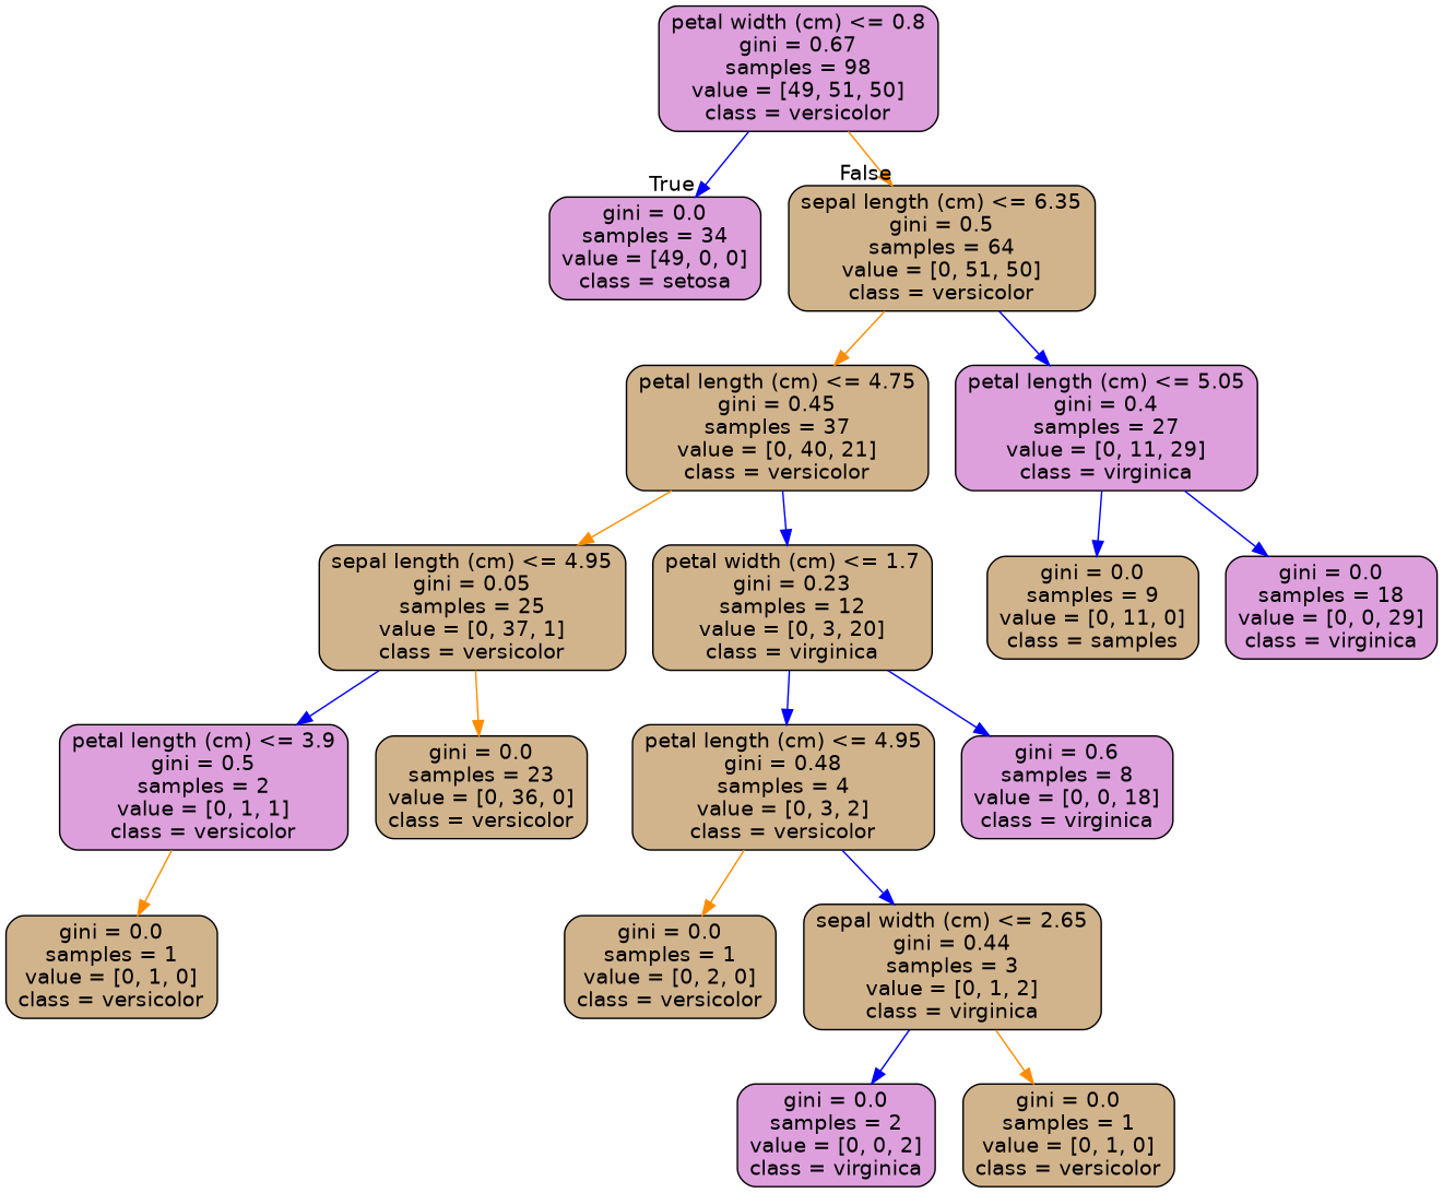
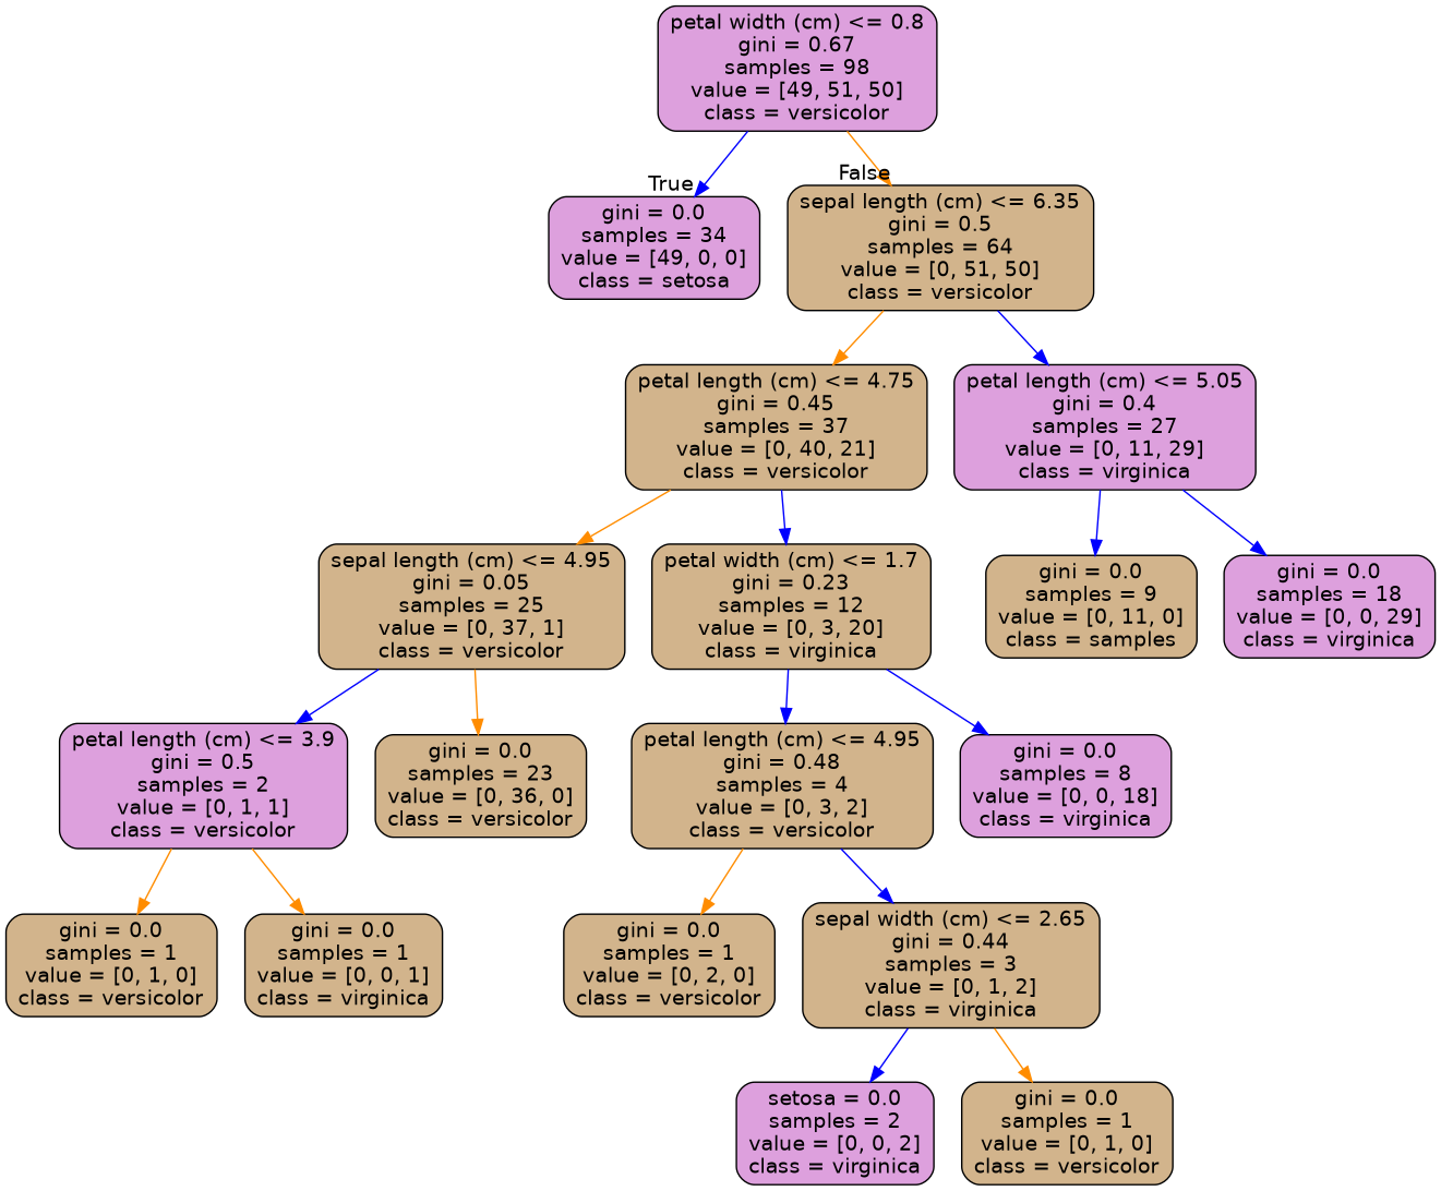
  digraph {
    node [color=black fillcolor=tan fontname=helvetica shape=box style="filled, rounded"]
    edge [color=blue fontname=helvetica]
    n1 [fillcolor=plum label="petal width (cm) <= 0.8\ngini = 0.67\nsamples = 98\nvalue = [49, 51, 50]\nclass = versicolor"]
    n2 [fillcolor=plum label="gini = 0.0\nsamples = 34\nvalue = [49, 0, 0]\nclass = setosa"]
    n3 [label="sepal length (cm) <= 6.35\ngini = 0.5\nsamples = 64\nvalue = [0, 51, 50]\nclass = versicolor"]
    n4 [label="petal length (cm) <= 4.75\ngini = 0.45\nsamples = 37\nvalue = [0, 40, 21]\nclass = versicolor"]
    n5 [fillcolor=plum label="petal length (cm) <= 5.05\ngini = 0.4\nsamples = 27\nvalue = [0, 11, 29]\nclass = virginica"]
    n6 [label="sepal length (cm) <= 4.95\ngini = 0.05\nsamples = 25\nvalue = [0, 37, 1]\nclass = versicolor"]
    n7 [label="petal width (cm) <= 1.7\ngini = 0.23\nsamples = 12\nvalue = [0, 3, 20]\nclass = virginica"]
    n8 [label="gini = 0.0\nsamples = 9\nvalue = [0, 11, 0]\nclass = samples"]
    n9 [fillcolor=plum label="gini = 0.0\nsamples = 18\nvalue = [0, 0, 29]\nclass = virginica"]
    n10 [fillcolor=plum label="petal length (cm) <= 3.9\ngini = 0.5\nsamples = 2\nvalue = [0, 1, 1]\nclass = versicolor"]
    n11 [label="gini = 0.0\nsamples = 23\nvalue = [0, 36, 0]\nclass = versicolor"]
    n12 [label="petal length (cm) <= 4.95\ngini = 0.48\nsamples = 4\nvalue = [0, 3, 2]\nclass = versicolor"]
-   n13 [fillcolor=plum label="gini = 0.6\nsamples = 8\nvalue = [0, 0, 18]\nclass = virginica"]
+   n13 [fillcolor=plum label="gini = 0.0\nsamples = 8\nvalue = [0, 0, 18]\nclass = virginica"]
    n14 [label="gini = 0.0\nsamples = 1\nvalue = [0, 1, 0]\nclass = versicolor"]
+   n15 [label="gini = 0.0\nsamples = 1\nvalue = [0, 0, 1]\nclass = virginica"]
    n16 [label="gini = 0.0\nsamples = 1\nvalue = [0, 2, 0]\nclass = versicolor"]
    n17 [label="sepal width (cm) <= 2.65\ngini = 0.44\nsamples = 3\nvalue = [0, 1, 2]\nclass = virginica"]
-   n18 [fillcolor=plum label="gini = 0.0\nsamples = 2\nvalue = [0, 0, 2]\nclass = virginica"]
+   n18 [fillcolor=plum label="setosa = 0.0\nsamples = 2\nvalue = [0, 0, 2]\nclass = virginica"]
    n19 [label="gini = 0.0\nsamples = 1\nvalue = [0, 1, 0]\nclass = versicolor"]
    n1 -> n2 [headlabel=True labelangle=45 labeldistance=2.5]
    n1 -> n3 [color=darkorange headlabel=False labelangle=-45 labeldistance=2.5]
    n3 -> n4 [color=darkorange]
    n3 -> n5
    n4 -> n6 [color=darkorange]
    n4 -> n7
    n5 -> n8
    n5 -> n9
    n6 -> n10
    n6 -> n11 [color=darkorange]
    n7 -> n12
    n7 -> n13
    n10 -> n14 [color=darkorange]
+   n10 -> n15 [color=darkorange]
    n12 -> n16 [color=darkorange]
    n12 -> n17
    n17 -> n18
    n17 -> n19 [color=darkorange]
  }
